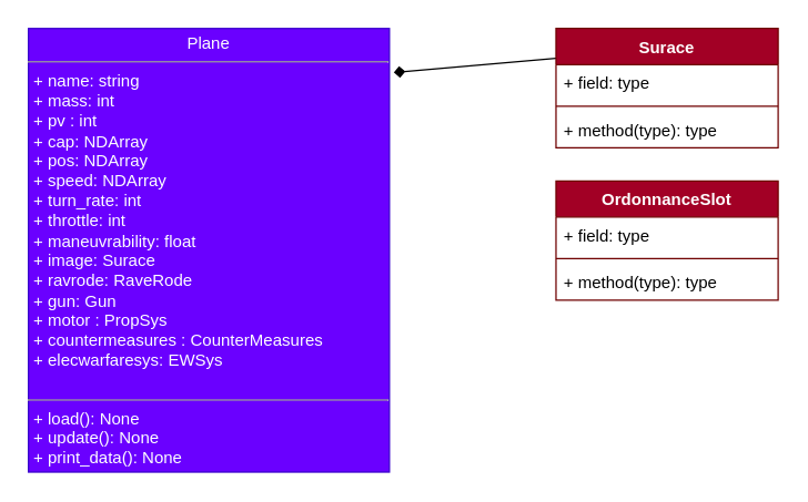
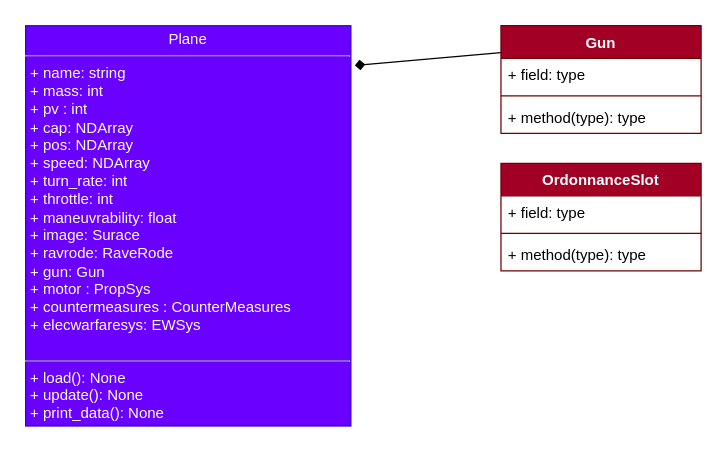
  <mxCell id="0" />
  <mxCell id="1" parent="0" />
  <mxCell id="2" value="&lt;p style=&quot;margin:0px;margin-top:4px;text-align:center;&quot;&gt;Plane&lt;/p&gt;&lt;hr size=&quot;1&quot;&gt;&lt;p style=&quot;margin:0px;margin-left:4px;&quot;&gt;+ name: string&lt;/p&gt;&lt;p style=&quot;margin:0px;margin-left:4px;&quot;&gt;+ mass: int&lt;/p&gt;&lt;p style=&quot;margin:0px;margin-left:4px;&quot;&gt;+ pv : int&lt;/p&gt;&lt;p style=&quot;margin:0px;margin-left:4px;&quot;&gt;+ cap: NDArray&lt;/p&gt;&lt;p style=&quot;margin:0px;margin-left:4px;&quot;&gt;+ pos: NDArray&lt;/p&gt;&lt;p style=&quot;margin:0px;margin-left:4px;&quot;&gt;+ speed: NDArray&lt;/p&gt;&lt;p style=&quot;margin:0px;margin-left:4px;&quot;&gt;+ turn_rate: int&lt;/p&gt;&lt;p style=&quot;margin:0px;margin-left:4px;&quot;&gt;+ throttle: int&lt;/p&gt;&lt;p style=&quot;margin:0px;margin-left:4px;&quot;&gt;+ maneuvrability: float&lt;/p&gt;&lt;p style=&quot;margin:0px;margin-left:4px;&quot;&gt;+ image: Surace&lt;/p&gt;&lt;p style=&quot;margin:0px;margin-left:4px;&quot;&gt;+ ravrode: RaveRode&lt;/p&gt;&lt;p style=&quot;margin:0px;margin-left:4px;&quot;&gt;+ gun: Gun&lt;/p&gt;&lt;p style=&quot;margin:0px;margin-left:4px;&quot;&gt;+ motor : PropSys&lt;/p&gt;&lt;p style=&quot;margin:0px;margin-left:4px;&quot;&gt;+ countermeasures : CounterMeasures&lt;/p&gt;&lt;p style=&quot;margin:0px;margin-left:4px;&quot;&gt;+ elecwarfaresys: EWSys&lt;/p&gt;&lt;p style=&quot;margin:0px;margin-left:4px;&quot;&gt;&lt;br&gt;&lt;/p&gt;&lt;hr size=&quot;1&quot;&gt;&lt;p style=&quot;margin:0px;margin-left:4px;&quot;&gt;+ load(): None&lt;/p&gt;&lt;p style=&quot;margin:0px;margin-left:4px;&quot;&gt;+ update(): None&lt;/p&gt;&lt;p style=&quot;margin:0px;margin-left:4px;&quot;&gt;+ print_data(): None&lt;/p&gt;" style="verticalAlign=top;align=left;overflow=fill;fontSize=12;fontFamily=Helvetica;html=1;fillColor=#6a00ff;fontColor=#ffffff;strokeColor=#3700CC;" vertex="1" parent="1"><mxGeometry x="20" y="20" width="260" height="320" as="geometry" /></mxCell>
  <mxCell id="3" style="edgeStyle=none;curved=1;html=1;exitX=0;exitY=0.25;exitDx=0;exitDy=0;entryX=1.012;entryY=0.099;entryDx=0;entryDy=0;entryPerimeter=0;strokeColor=default;endArrow=diamond;endFill=1;" edge="1" parent="1" source="4" target="2"><mxGeometry relative="1" as="geometry" /></mxCell>
- <mxCell id="4" value="Surace" style="swimlane;fontStyle=1;align=center;verticalAlign=top;childLayout=stackLayout;horizontal=1;startSize=26;horizontalStack=0;resizeParent=1;resizeParentMax=0;resizeLast=0;collapsible=1;marginBottom=0;fillColor=#a20025;fontColor=#ffffff;strokeColor=#6F0000;" vertex="1" parent="1"><mxGeometry x="400" y="20" width="160" height="86" as="geometry" /></mxCell>
+ <mxCell id="4" value="Gun" style="swimlane;fontStyle=1;align=center;verticalAlign=top;childLayout=stackLayout;horizontal=1;startSize=26;horizontalStack=0;resizeParent=1;resizeParentMax=0;resizeLast=0;collapsible=1;marginBottom=0;fillColor=#a20025;fontColor=#ffffff;strokeColor=#6F0000;" vertex="1" parent="1"><mxGeometry x="400" y="20" width="160" height="86" as="geometry" /></mxCell>
  <mxCell id="5" value="+ field: type" style="text;strokeColor=none;fillColor=none;align=left;verticalAlign=top;spacingLeft=4;spacingRight=4;overflow=hidden;rotatable=0;points=[[0,0.5],[1,0.5]];portConstraint=eastwest;" vertex="1" parent="4"><mxGeometry y="26" width="160" height="26" as="geometry" /></mxCell>
  <mxCell id="6" value="" style="line;strokeWidth=1;fillColor=none;align=left;verticalAlign=middle;spacingTop=-1;spacingLeft=3;spacingRight=3;rotatable=0;labelPosition=right;points=[];portConstraint=eastwest;strokeColor=inherit;" vertex="1" parent="4"><mxGeometry y="52" width="160" height="8" as="geometry" /></mxCell>
  <mxCell id="7" value="+ method(type): type" style="text;strokeColor=none;fillColor=none;align=left;verticalAlign=top;spacingLeft=4;spacingRight=4;overflow=hidden;rotatable=0;points=[[0,0.5],[1,0.5]];portConstraint=eastwest;" vertex="1" parent="4"><mxGeometry y="60" width="160" height="26" as="geometry" /></mxCell>
  <mxCell id="8" value="OrdonnanceSlot" style="swimlane;fontStyle=1;align=center;verticalAlign=top;childLayout=stackLayout;horizontal=1;startSize=26;horizontalStack=0;resizeParent=1;resizeParentMax=0;resizeLast=0;collapsible=1;marginBottom=0;fillColor=#a20025;fontColor=#ffffff;strokeColor=#6F0000;" vertex="1" parent="1"><mxGeometry x="400" y="130" width="160" height="86" as="geometry" /></mxCell>
  <mxCell id="9" value="+ field: type" style="text;strokeColor=none;fillColor=none;align=left;verticalAlign=top;spacingLeft=4;spacingRight=4;overflow=hidden;rotatable=0;points=[[0,0.5],[1,0.5]];portConstraint=eastwest;" vertex="1" parent="8"><mxGeometry y="26" width="160" height="26" as="geometry" /></mxCell>
  <mxCell id="10" value="" style="line;strokeWidth=1;fillColor=none;align=left;verticalAlign=middle;spacingTop=-1;spacingLeft=3;spacingRight=3;rotatable=0;labelPosition=right;points=[];portConstraint=eastwest;strokeColor=inherit;" vertex="1" parent="8"><mxGeometry y="52" width="160" height="8" as="geometry" /></mxCell>
  <mxCell id="11" value="+ method(type): type" style="text;strokeColor=none;fillColor=none;align=left;verticalAlign=top;spacingLeft=4;spacingRight=4;overflow=hidden;rotatable=0;points=[[0,0.5],[1,0.5]];portConstraint=eastwest;" vertex="1" parent="8"><mxGeometry y="60" width="160" height="26" as="geometry" /></mxCell>
